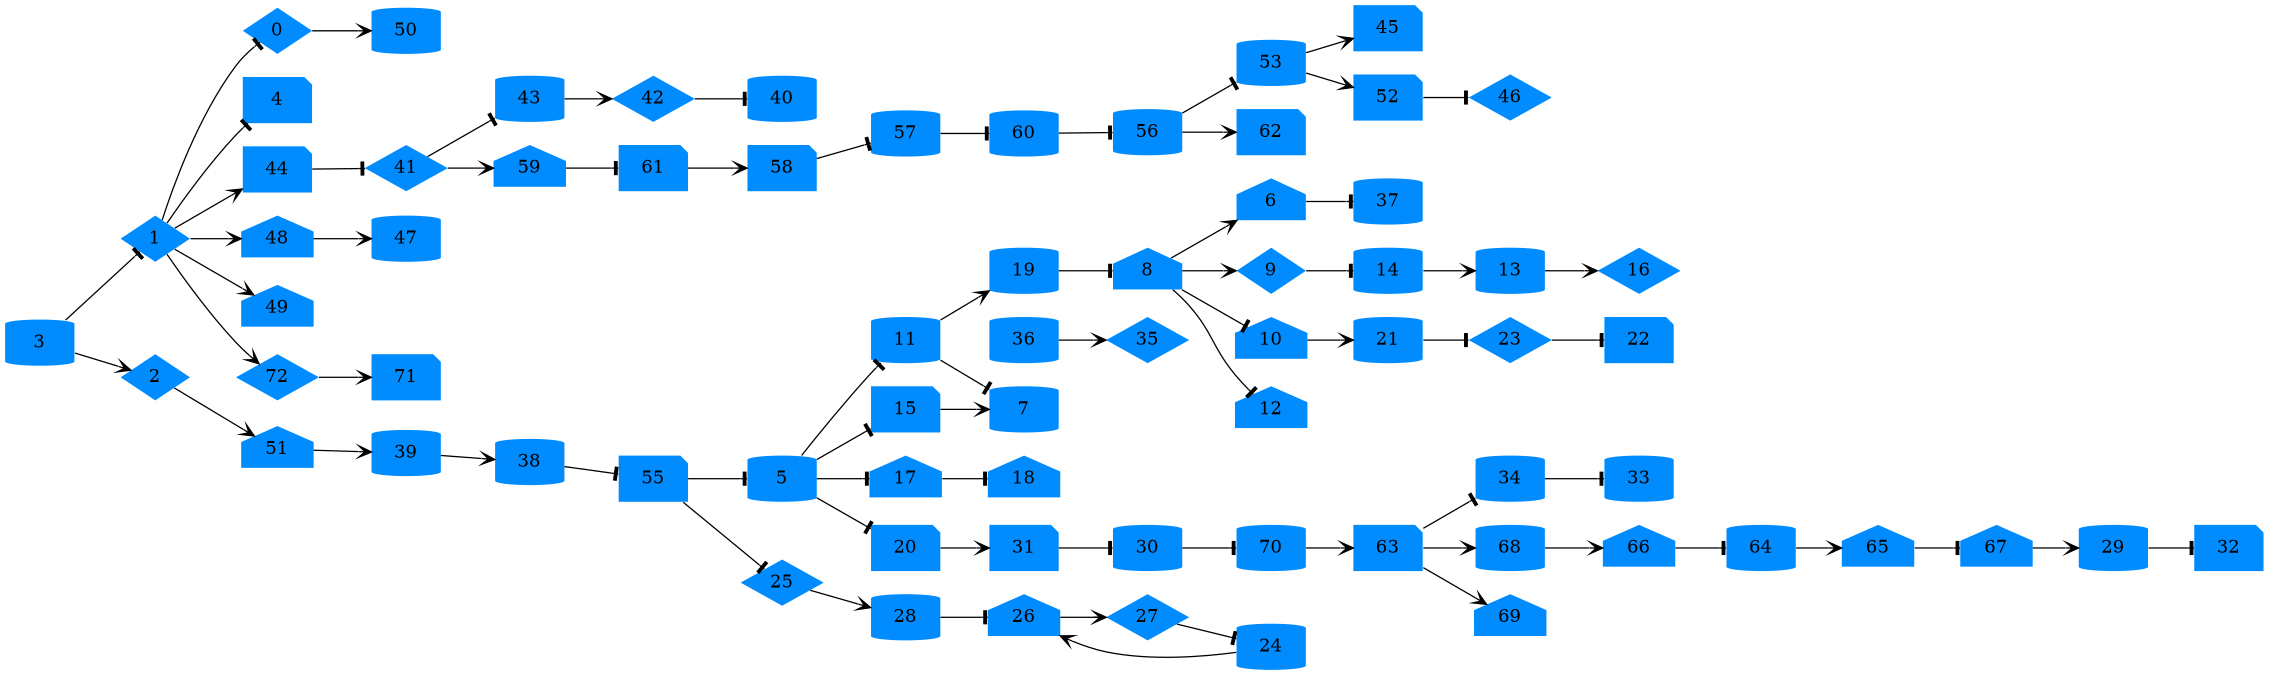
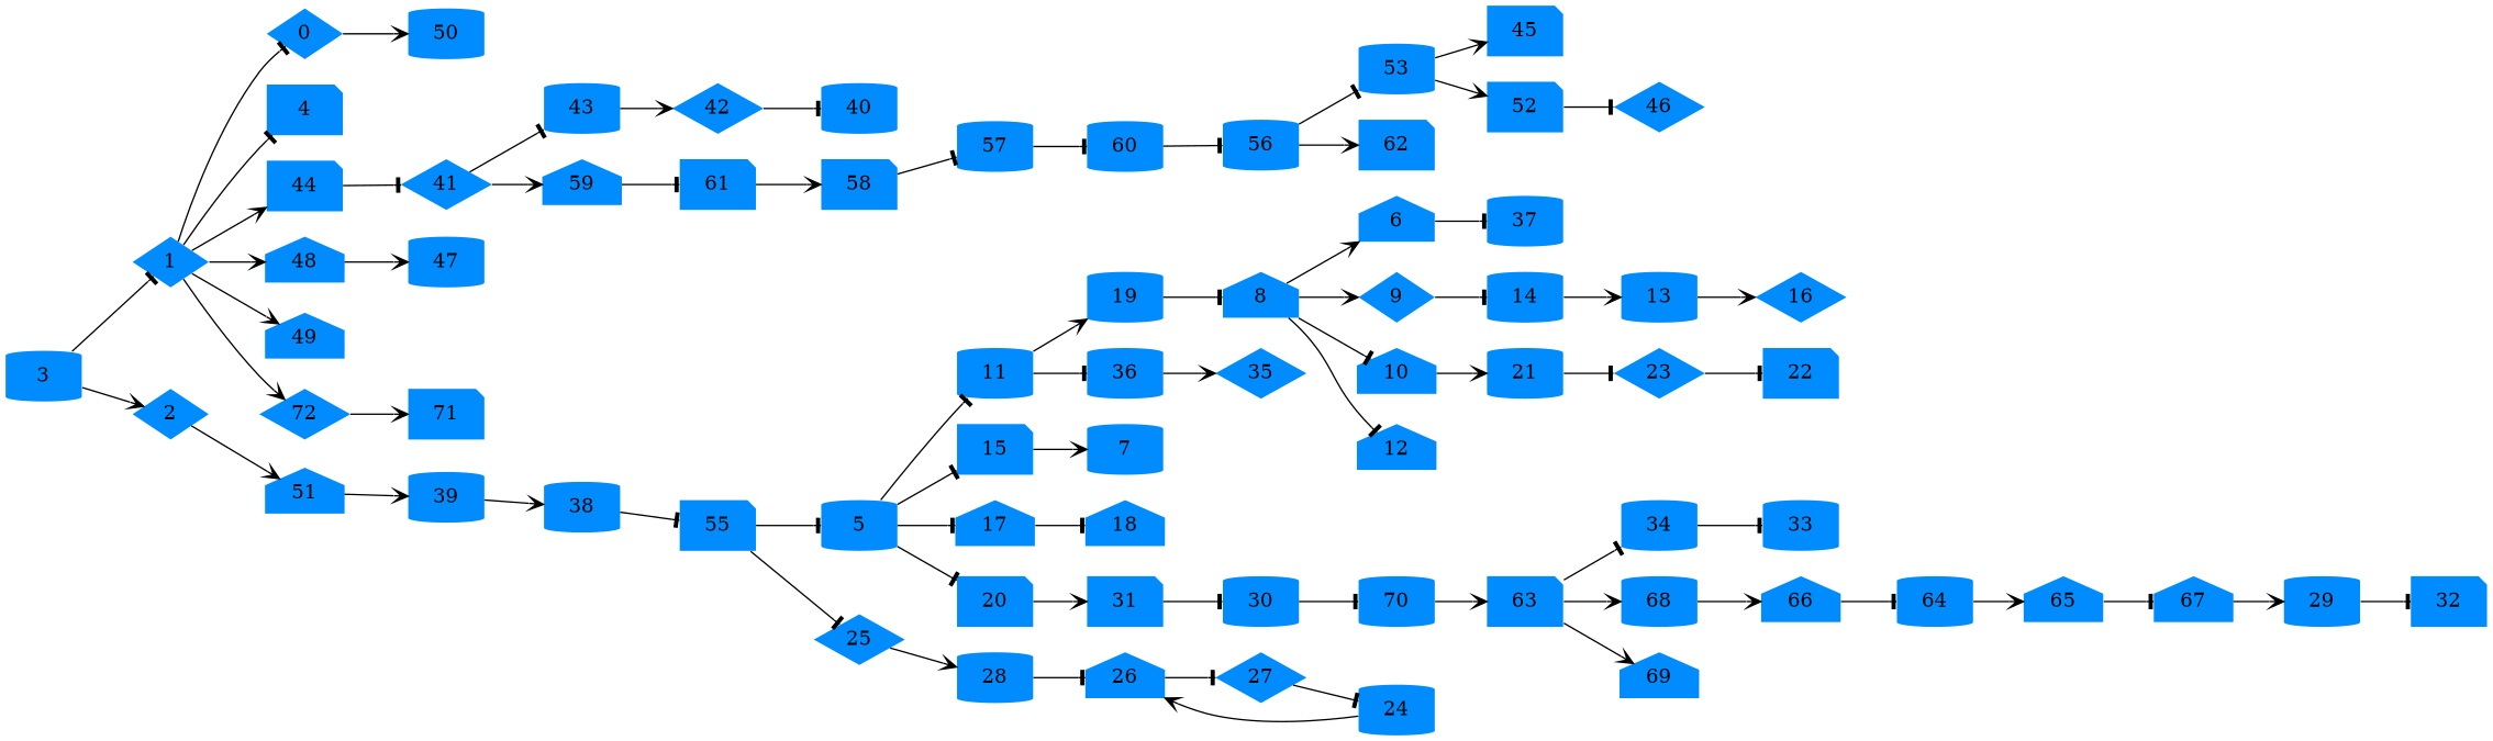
  digraph {
    rankdir=LR
    node [fillcolor="#008cff" penwidth=0 shape=cylinder style=filled]
    edge [arrowhead=tee]
    0 [shape=diamond]
    50
    1 [shape=diamond]
    4 [shape=note]
    44 [shape=note]
    48 [shape=house]
    49 [shape=house]
    72 [shape=diamond]
    41 [shape=diamond]
    47
    71 [shape=note]
    2 [shape=diamond]
    51 [shape=house]
    39
    3
    5
    11
    15 [shape=note]
    17 [shape=house]
    20 [shape=note]
    19
    36
    7
    18 [shape=house]
    31 [shape=note]
    6 [shape=house]
    37
    8 [shape=house]
    9 [shape=diamond]
    10 [shape=house]
    12 [shape=house]
    14
    21
    13
    23 [shape=diamond]
    35 [shape=diamond]
    16 [shape=diamond]
    30
    22 [shape=note]
    26 [shape=house]
    24
    27 [shape=diamond]
    25 [shape=diamond]
    28
    32 [shape=note]
    29
    70
    63 [shape=note]
    34
    33
    55 [shape=note]
    38
    43
    59 [shape=house]
    42 [shape=diamond]
    61 [shape=note]
    40
    45 [shape=note]
    46 [shape=diamond]
    52 [shape=note]
    53
    56
    62 [shape=note]
    57
    60
    58 [shape=note]
    68
    69 [shape=house]
    66 [shape=house]
    65 [shape=house]
    64
    67 [shape=house]
    0 -> 50 [arrowhead=vee]
    1 -> 0
    1 -> 4
    1 -> 44 [arrowhead=vee]
    1 -> 48 [arrowhead=vee]
    1 -> 49 [arrowhead=vee]
    1 -> 72 [arrowhead=vee]
    44 -> 41
    48 -> 47 [arrowhead=vee]
    72 -> 71 [arrowhead=vee]
    41 -> 43
    41 -> 59 [arrowhead=vee]
    2 -> 51 [arrowhead=vee]
    51 -> 39 [arrowhead=vee]
    39 -> 38 [arrowhead=vee]
    3 -> 1
    3 -> 2 [arrowhead=vee]
    5 -> 11
    5 -> 15
    5 -> 17
    5 -> 20
    11 -> 19 [arrowhead=vee]
-   11 -> 7
+   11 -> 36
    15 -> 7 [arrowhead=vee]
    17 -> 18
    20 -> 31 [arrowhead=vee]
    19 -> 8
    36 -> 35 [arrowhead=vee]
    31 -> 30
    6 -> 37
    8 -> 6 [arrowhead=vee]
    8 -> 9 [arrowhead=vee]
    8 -> 10
    8 -> 12
    9 -> 14
    10 -> 21 [arrowhead=vee]
    14 -> 13 [arrowhead=vee]
    21 -> 23
    13 -> 16 [arrowhead=vee]
    23 -> 22
    30 -> 70
-   26 -> 27 [arrowhead=vee]
+   26 -> 27
    24 -> 26 [arrowhead=vee]
    27 -> 24
    25 -> 28 [arrowhead=vee]
    28 -> 26
    29 -> 32
    70 -> 63 [arrowhead=vee]
    63 -> 34
    63 -> 68 [arrowhead=vee]
    63 -> 69 [arrowhead=vee]
    34 -> 33
    55 -> 5
    55 -> 25
    38 -> 55
    43 -> 42 [arrowhead=vee]
    59 -> 61
    42 -> 40
    61 -> 58 [arrowhead=vee]
    52 -> 46
    53 -> 45 [arrowhead=vee]
    53 -> 52 [arrowhead=vee]
    56 -> 53
    56 -> 62 [arrowhead=vee]
    57 -> 60
    60 -> 56
    58 -> 57
    68 -> 66 [arrowhead=vee]
    66 -> 64
    65 -> 67
    64 -> 65 [arrowhead=vee]
    67 -> 29 [arrowhead=vee]
  }
